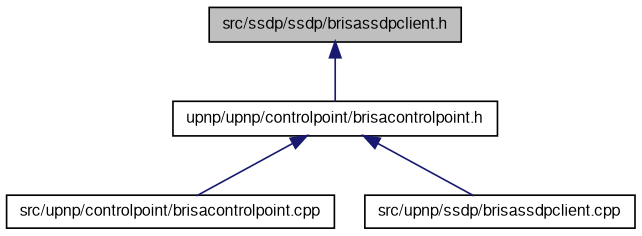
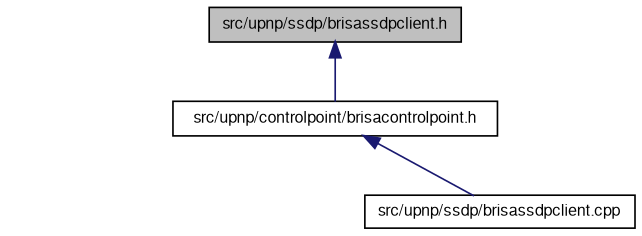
  digraph {
    node [color=black fontname=FreeSans fontsize=10 shape=record]
    edge [color=midnightblue dir=back fontname=FreeSans fontsize=10 labelfontname=FreeSans labelfontsize=10 style=solid]
-   n1 [fillcolor=grey75 fontcolor=black height=0.2 label="src/ssdp/ssdp/brisassdpclient.h" style=filled width=0.4]
-   n2 [height=0.2 label="upnp/upnp/controlpoint/brisacontrolpoint.h" width=0.4]
-   n3 [height=0.2 label="src/upnp/controlpoint/brisacontrolpoint.cpp" width=0.4]
+   n1 [fillcolor=grey75 fontcolor=black height=0.2 label="src/upnp/ssdp/brisassdpclient.h" style=filled width=0.4]
+   n2 [height=0.2 label="src/upnp/controlpoint/brisacontrolpoint.h" width=0.4]
    n4 [height=0.2 label="src/upnp/ssdp/brisassdpclient.cpp" width=0.4]
    n1 -> n2
-   n2 -> n3
    n2 -> n4
  }
